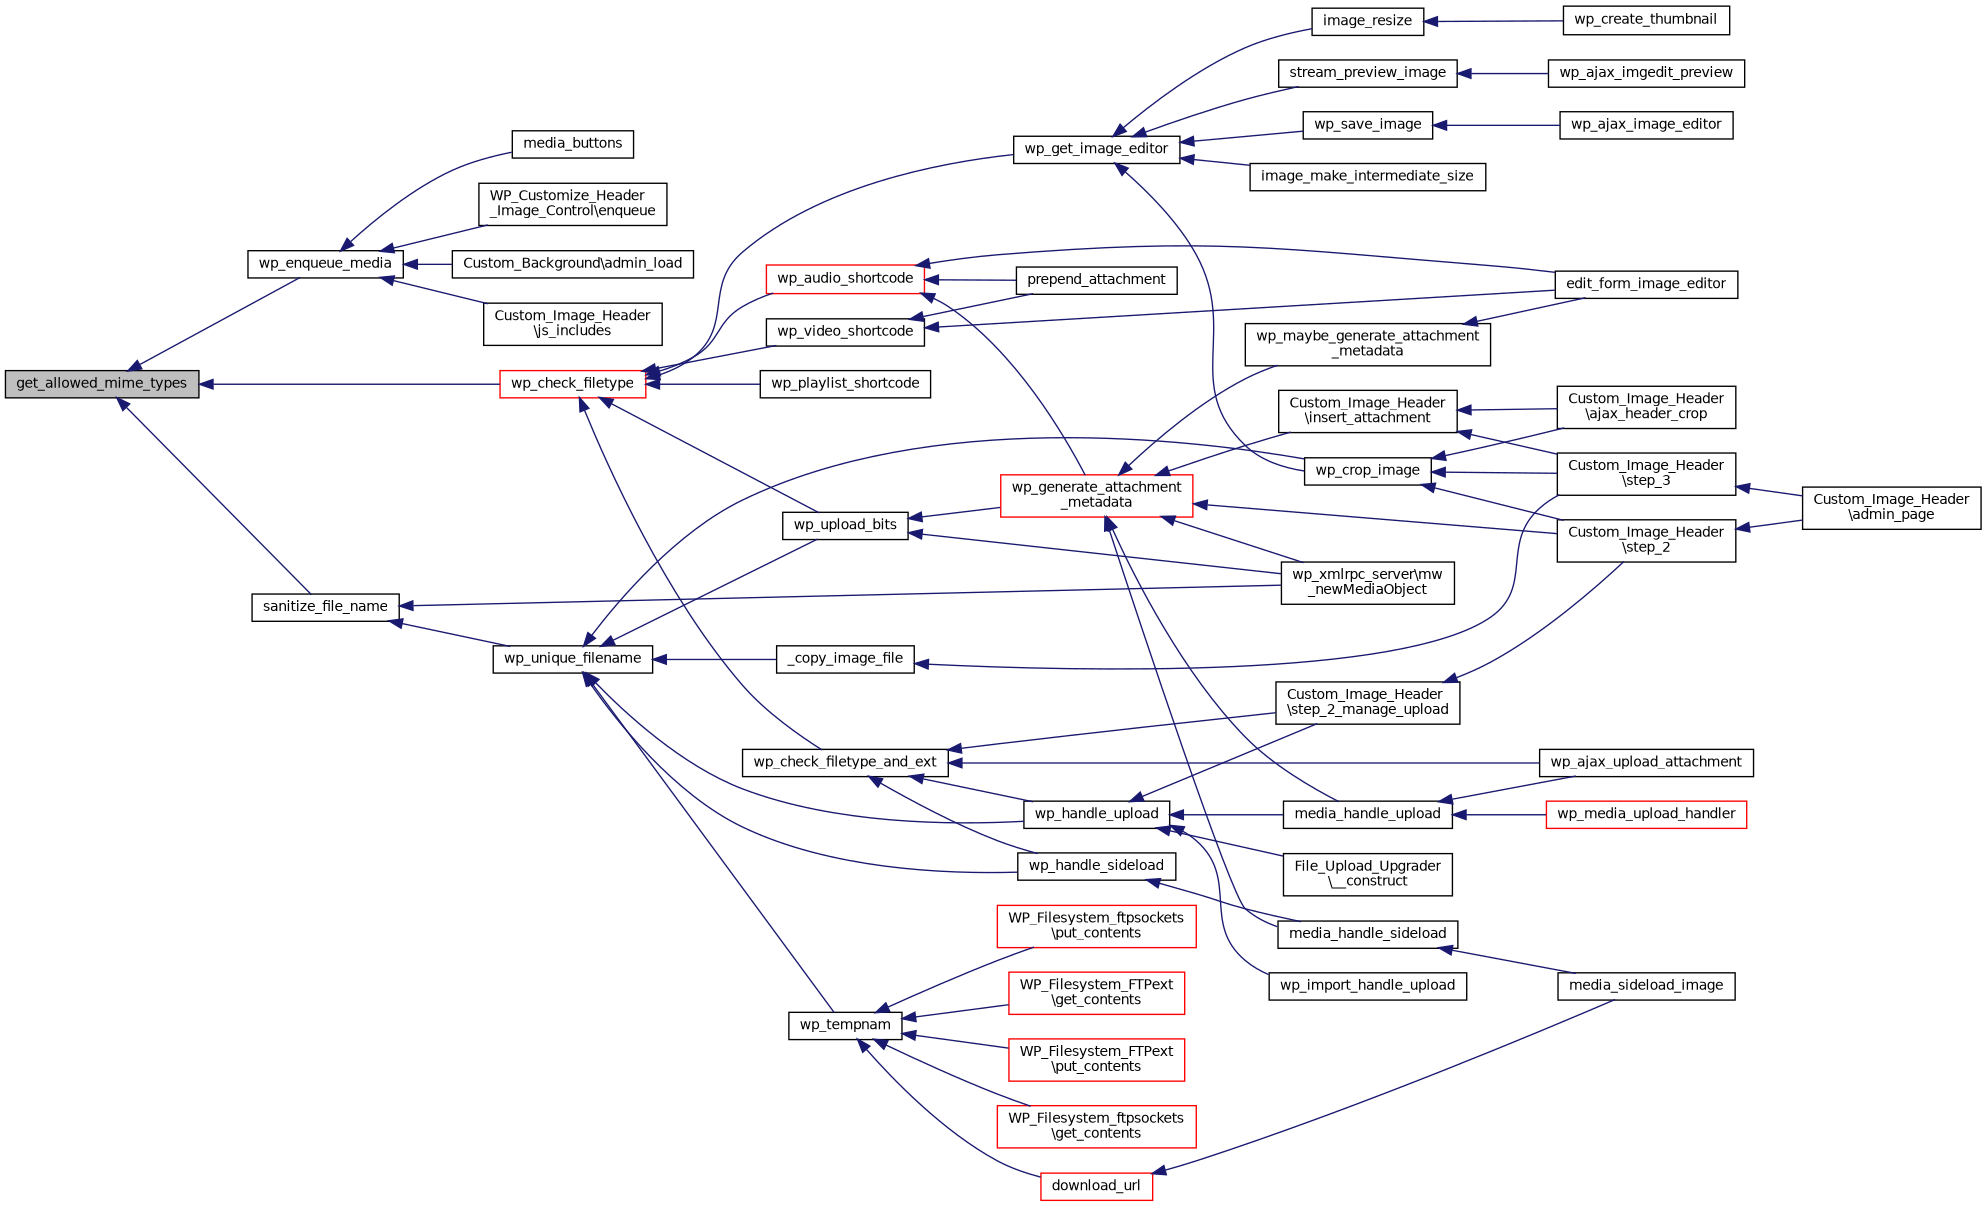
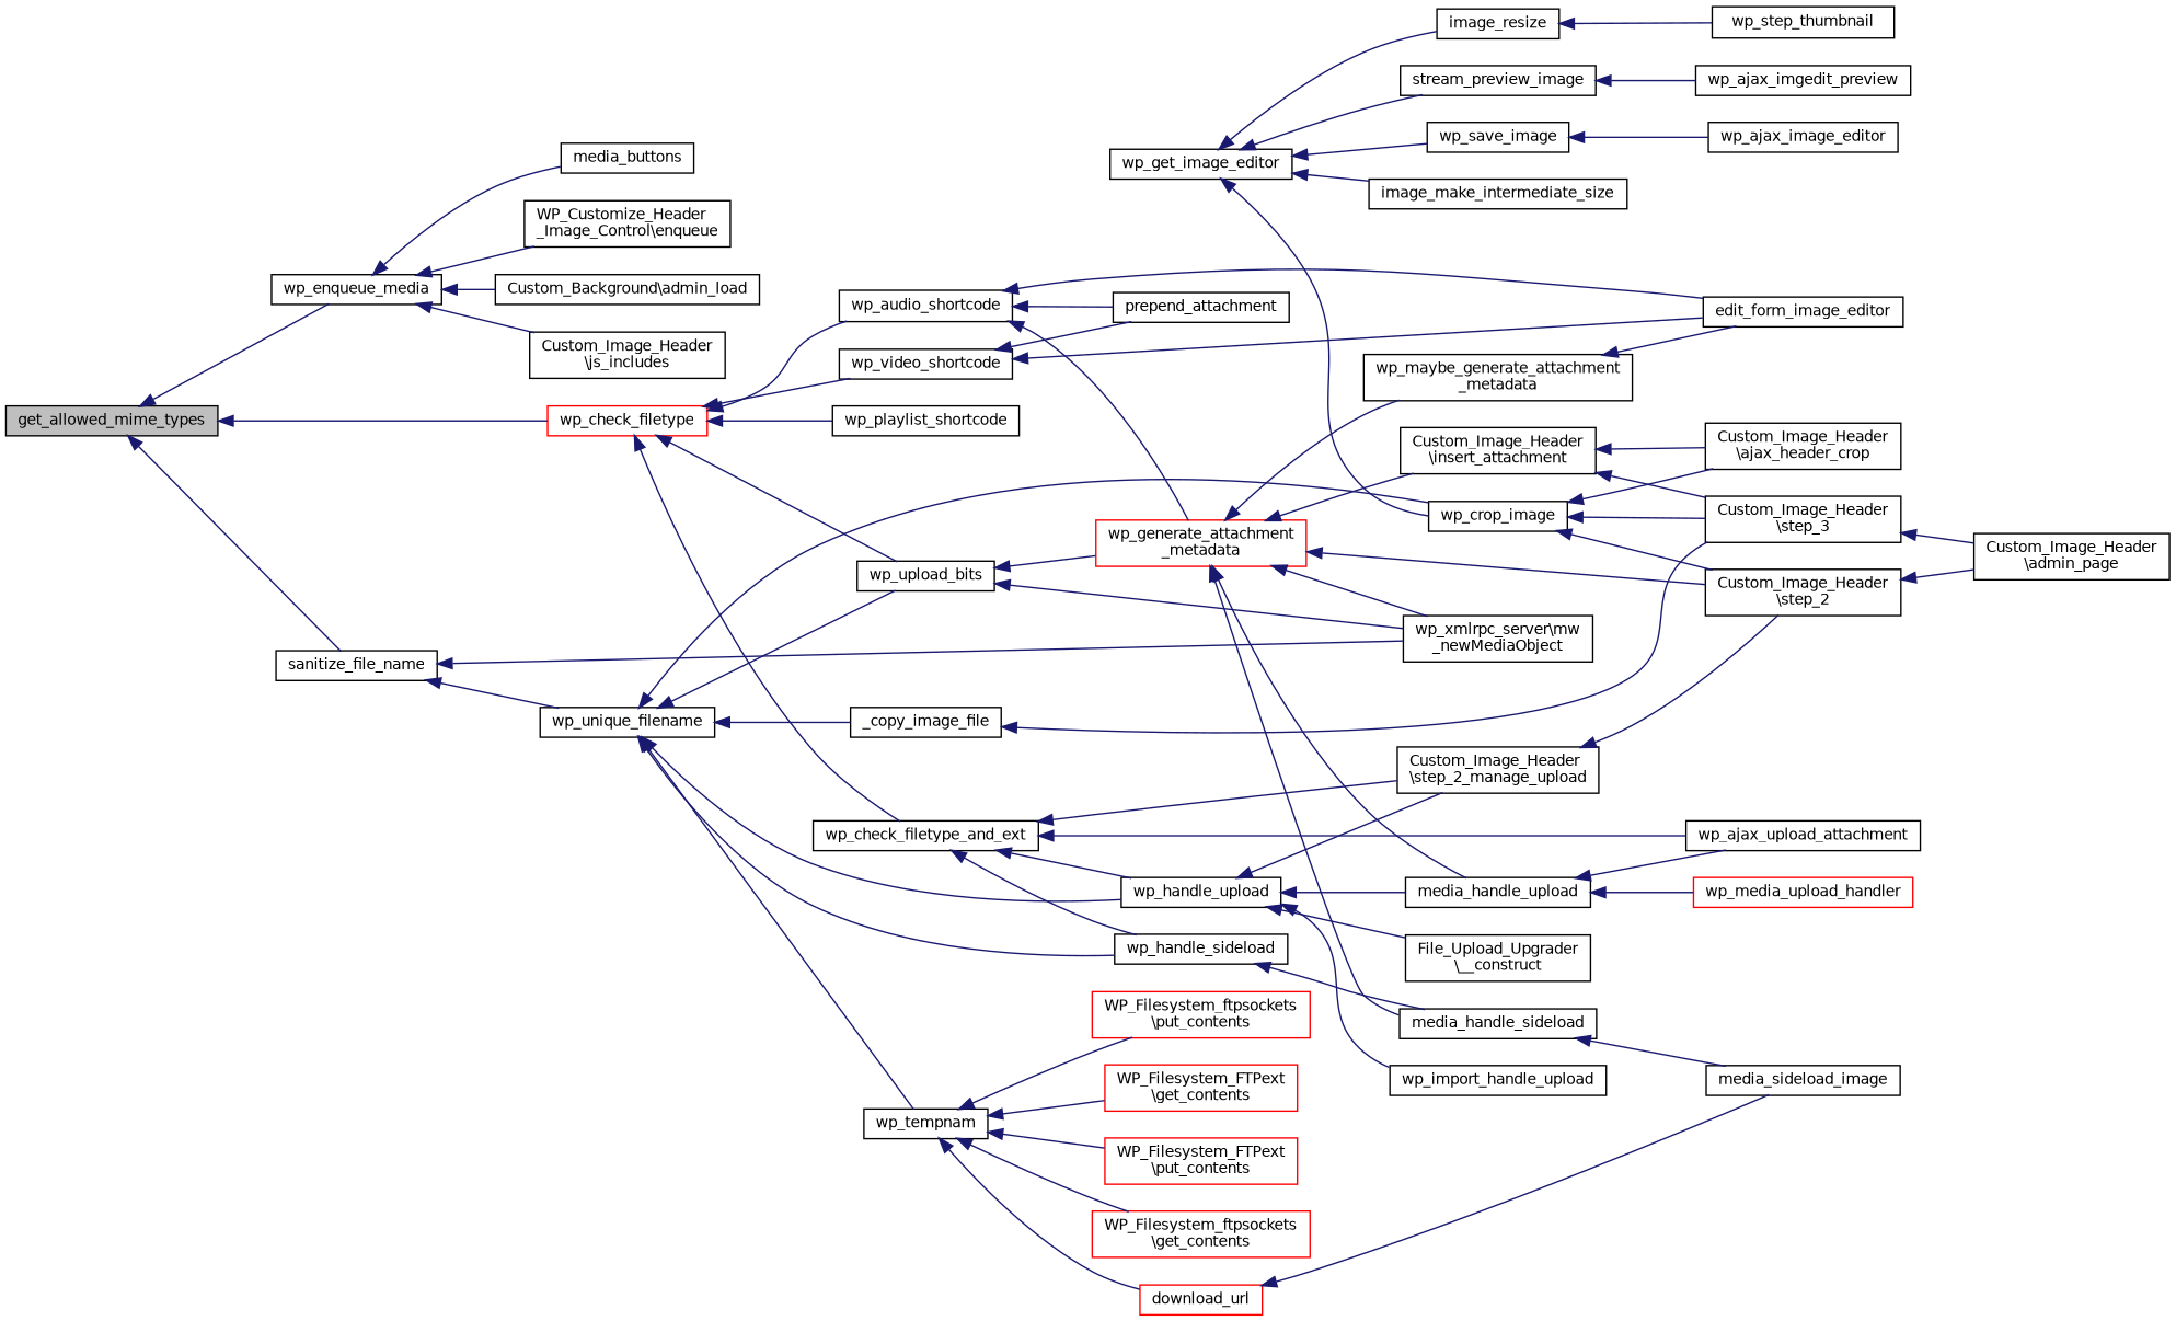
  digraph {
    rankdir=LR
    node [color=black fillcolor=white fontname=Helvetica fontsize=10 shape=record style=filled]
    edge [color=midnightblue dir=back fontname=Helvetica fontsize=10 labelfontname=Helvetica labelfontsize=10 style=solid]
    n1 [fillcolor=grey75 fontcolor=black height=0.2 label=get_allowed_mime_types width=0.4]
    n2 [height=0.2 label=wp_enqueue_media width=0.4]
    n3 [color=red height=0.2 label=wp_check_filetype width=0.4]
    n4 [height=0.2 label=sanitize_file_name width=0.4]
    n5 [height=0.2 label="Custom_Background\\admin_load" width=0.4]
    n6 [height=0.2 label="Custom_Image_Header\l\\js_includes" width=0.4]
    n7 [height=0.2 label=media_buttons width=0.4]
    n8 [height=0.2 label="WP_Customize_Header\l_Image_Control\\enqueue" width=0.4]
    n9 [height=0.2 label=wp_playlist_shortcode width=0.4]
-   n10 [color=red height=0.2 label=wp_audio_shortcode width=0.4]
+   n10 [height=0.2 label=wp_audio_shortcode width=0.4]
    n11 [height=0.2 label=wp_video_shortcode width=0.4]
    n12 [height=0.2 label=wp_get_image_editor width=0.4]
    n13 [height=0.2 label=wp_upload_bits width=0.4]
    n14 [height=0.2 label=wp_check_filetype_and_ext width=0.4]
    n15 [height=0.2 label="wp_xmlrpc_server\\mw\l_newMediaObject" width=0.4]
    n16 [height=0.2 label=wp_unique_filename width=0.4]
    n17 [height=0.2 label=edit_form_image_editor width=0.4]
    n18 [height=0.2 label=prepend_attachment width=0.4]
    n19 [color=red height=0.2 label="wp_generate_attachment\l_metadata" width=0.4]
    n20 [height=0.2 label=image_resize width=0.4]
    n21 [height=0.2 label=stream_preview_image width=0.4]
    n22 [height=0.2 label=wp_save_image width=0.4]
    n23 [height=0.2 label=wp_crop_image width=0.4]
    n24 [height=0.2 label=image_make_intermediate_size width=0.4]
    n25 [height=0.2 label=wp_ajax_upload_attachment width=0.4]
    n26 [height=0.2 label=wp_handle_upload width=0.4]
    n27 [height=0.2 label="Custom_Image_Header\l\\step_2_manage_upload" width=0.4]
    n28 [height=0.2 label=wp_handle_sideload width=0.4]
-   n29 [height=0.2 label=wp_create_thumbnail width=0.4]
+   n29 [height=0.2 label=wp_step_thumbnail width=0.4]
    n30 [height=0.2 label=wp_ajax_imgedit_preview width=0.4]
    n31 [height=0.2 label=wp_ajax_image_editor width=0.4]
    n32 [height=0.2 label="Custom_Image_Header\l\\step_2" width=0.4]
    n33 [height=0.2 label="Custom_Image_Header\l\\step_3" width=0.4]
    n34 [height=0.2 label="Custom_Image_Header\l\\ajax_header_crop" width=0.4]
    n35 [height=0.2 label="Custom_Image_Header\l\\insert_attachment" width=0.4]
    n36 [height=0.2 label=media_handle_upload width=0.4]
    n37 [height=0.2 label=media_handle_sideload width=0.4]
    n38 [height=0.2 label="wp_maybe_generate_attachment\l_metadata" width=0.4]
    n39 [height=0.2 label="Custom_Image_Header\l\\admin_page" width=0.4]
    n40 [color=red height=0.2 label=wp_media_upload_handler width=0.4]
    n41 [height=0.2 label=media_sideload_image width=0.4]
    n42 [height=0.2 label=wp_import_handle_upload width=0.4]
    n43 [height=0.2 label="File_Upload_Upgrader\l\\__construct" width=0.4]
    n44 [height=0.2 label=wp_tempnam width=0.4]
    n45 [height=0.2 label=_copy_image_file width=0.4]
    n46 [color=red height=0.2 label=download_url width=0.4]
    n47 [color=red height=0.2 label="WP_Filesystem_FTPext\l\\get_contents" width=0.4]
    n48 [color=red height=0.2 label="WP_Filesystem_FTPext\l\\put_contents" width=0.4]
    n49 [color=red height=0.2 label="WP_Filesystem_ftpsockets\l\\get_contents" width=0.4]
    n50 [color=red height=0.2 label="WP_Filesystem_ftpsockets\l\\put_contents" width=0.4]
    n1 -> n2
    n1 -> n3
    n1 -> n4
    n2 -> n5
    n2 -> n6
    n2 -> n7
    n2 -> n8
    n3 -> n9
    n3 -> n10
    n3 -> n11
-   n3 -> n12
    n3 -> n13
    n3 -> n14
    n4 -> n15
    n4 -> n16
    n10 -> n17
    n10 -> n18
    n10 -> n19
    n11 -> n17
    n11 -> n18
    n12 -> n20
    n12 -> n21
    n12 -> n22
    n12 -> n23
    n12 -> n24
    n13 -> n15
    n13 -> n19
    n14 -> n25
    n14 -> n26
    n14 -> n27
    n14 -> n28
    n16 -> n13
    n16 -> n23
    n16 -> n26
    n16 -> n28
    n16 -> n44
    n16 -> n45
    n19 -> n15
    n19 -> n32
    n19 -> n35
    n19 -> n36
    n19 -> n37
    n19 -> n38
    n20 -> n29
    n21 -> n30
    n22 -> n31
    n23 -> n32
    n23 -> n33
    n23 -> n34
    n26 -> n27
    n26 -> n36
    n26 -> n42
    n26 -> n43
    n27 -> n32
    n28 -> n37
    n32 -> n39
    n33 -> n39
    n35 -> n33
    n35 -> n34
    n36 -> n25
    n36 -> n40
    n37 -> n41
    n38 -> n17
    n44 -> n46
    n44 -> n47
    n44 -> n48
    n44 -> n49
    n44 -> n50
    n45 -> n33
    n46 -> n41
  }
